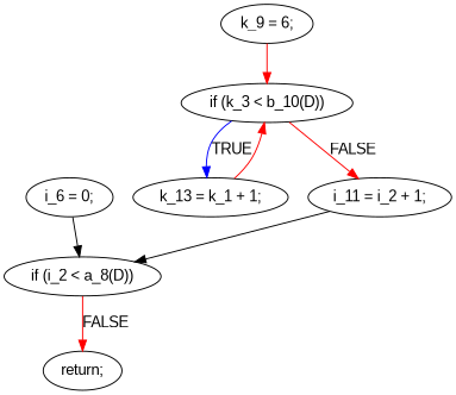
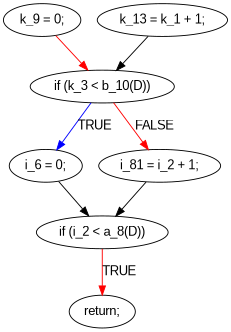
  digraph {
    fontname="Liberation Sans"
    node [fontname="Liberation Sans"]
    edge [color=black fontname="Liberation Sans"]
    n1 [label="i_6 = 0;"]
    n2 [label="if (i_2 < a_8(D))"]
    n3 [label="return;"]
-   n4 [label="k_9 = 6;"]
+   n4 [label="k_9 = 0;"]
    n5 [label="if (k_3 < b_10(D))"]
    n6 [label="k_13 = k_1 + 1;"]
-   n7 [label="i_11 = i_2 + 1;"]
+   n7 [label="i_81 = i_2 + 1;"]
    n1 -> n2
-   n2 -> n3 [color=red label=FALSE]
+   n2 -> n3 [color=red label=TRUE]
    n4 -> n5 [color=red]
-   n5 -> n6 [color=blue label=TRUE]
+   n5 -> n1 [color=blue label=TRUE]
    n5 -> n7 [color=red label=FALSE]
-   n6 -> n5 [color=red]
+   n6 -> n5
    n7 -> n2
  }
